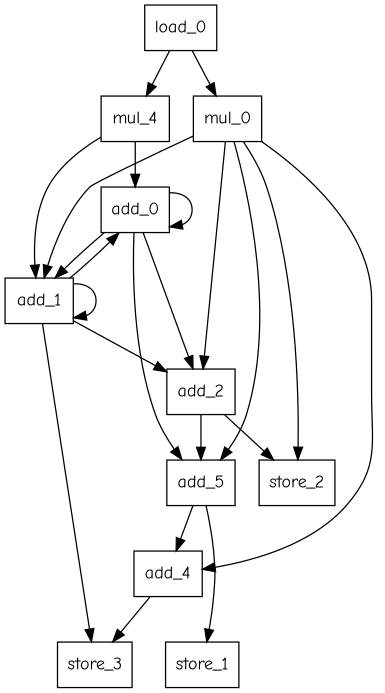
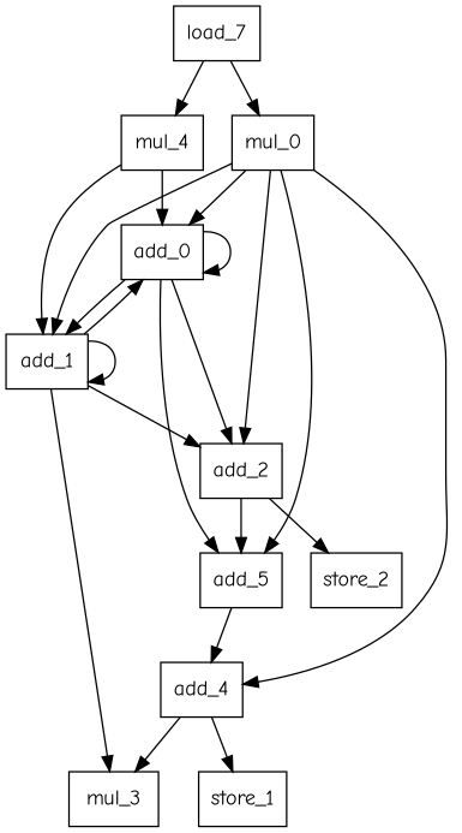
  digraph {
    fontname="Comic Neue"
    node [fontname="Comic Neue" shape=rectangle]
    edge [fontname="Comic Neue"]
    n1 [label=add_0]
    n2 [label=add_1]
    n3 [label=add_2]
    n4 [label=add_5]
-   n5 [label=store_3]
+   n5 [label=mul_3]
    n6 [label=store_2]
    n7 [label=add_4]
    n8 [label=store_1]
    n9 [label=mul_0]
    n10 [label=mul_4]
-   n11 [label=load_0]
+   n11 [label=load_7]
    n1 -> n1
    n1 -> n2
    n1 -> n3
    n1 -> n4
    n2 -> n1
    n2 -> n2
    n2 -> n3
    n2 -> n5
    n3 -> n4
    n3 -> n6
    n4 -> n7
-   n4 -> n8
+   n7 -> n8
    n7 -> n5
-   n9 -> n6
+   n9 -> n1
    n9 -> n2
    n9 -> n3
    n9 -> n4
    n9 -> n7
    n10 -> n1
    n10 -> n2
    n11 -> n9
    n11 -> n10
  }
